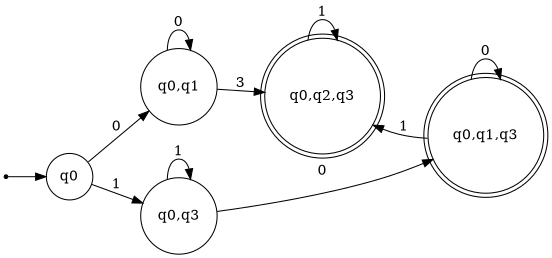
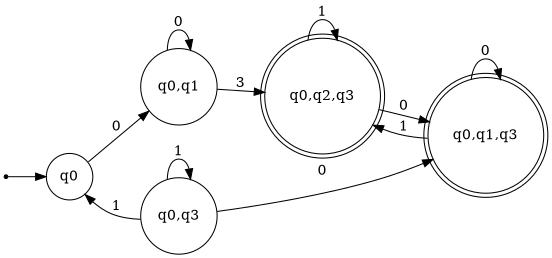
  digraph {
    rankdir=LR
    node [shape=circle]
    __start [shape=point]
    q0
    "q0,q1"
    n4 [label="q0,q3"]
    "q0,q1,q3" [shape=doublecircle]
    "q0,q2,q3" [shape=doublecircle]
    __start -> q0
    q0 -> "q0,q1" [label=0]
-   q0 -> n4 [label=1]
+   n4 -> q0 [label=1]
    "q0,q1" -> "q0,q1" [label=0]
    "q0,q1" -> "q0,q2,q3" [label=3]
    n4 -> n4 [label=1]
    n4 -> "q0,q1,q3" [label=0]
    "q0,q1,q3" -> "q0,q1,q3" [label=0]
    "q0,q1,q3" -> "q0,q2,q3" [label=1]
+   "q0,q2,q3" -> "q0,q1,q3" [label=0]
    "q0,q2,q3" -> "q0,q2,q3" [label=1]
  }
